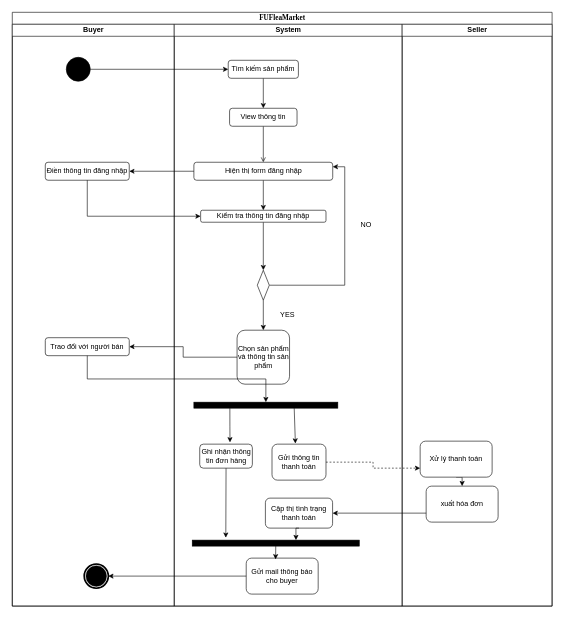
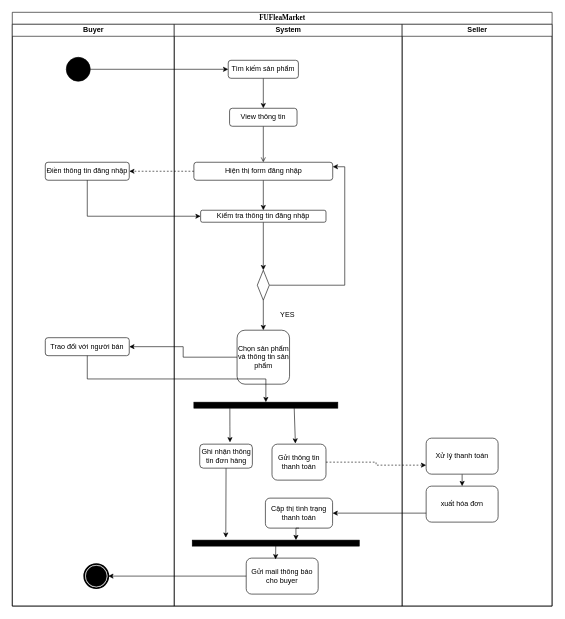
  <mxCell id="0" />
  <mxCell id="1" parent="0" />
  <mxCell id="2" value="FUFleaMarket" style="swimlane;html=1;childLayout=stackLayout;startSize=20;rounded=0;shadow=0;comic=0;labelBackgroundColor=none;strokeWidth=1;fontFamily=Verdana;fontSize=12;align=center;" parent="1" vertex="1"><mxGeometry x="20" y="20" width="900" height="990" as="geometry" /></mxCell>
  <mxCell id="3" value="Buyer" style="swimlane;html=1;startSize=20;" parent="2" vertex="1"><mxGeometry y="20" width="270" height="970" as="geometry" /></mxCell>
  <mxCell id="4" value="" style="ellipse;whiteSpace=wrap;html=1;rounded=0;shadow=0;comic=0;labelBackgroundColor=none;strokeWidth=1;fillColor=#000000;fontFamily=Verdana;fontSize=12;align=center;" parent="3" vertex="1"><mxGeometry x="90" y="55" width="40" height="40" as="geometry" /></mxCell>
  <mxCell id="5" value="Điền thông tin đăng nhập" style="rounded=1;whiteSpace=wrap;html=1;" parent="3" vertex="1"><mxGeometry x="55" y="230" width="140" height="30" as="geometry" /></mxCell>
  <mxCell id="6" value="Trao đổi với người bán" style="rounded=1;whiteSpace=wrap;html=1;" parent="3" vertex="1"><mxGeometry x="55" y="522.5" width="140" height="30" as="geometry" /></mxCell>
  <mxCell id="7" value="" style="shape=mxgraph.bpmn.shape;html=1;verticalLabelPosition=bottom;labelBackgroundColor=#ffffff;verticalAlign=top;perimeter=ellipsePerimeter;outline=end;symbol=terminate;rounded=0;shadow=0;comic=0;strokeWidth=1;fontFamily=Verdana;fontSize=12;align=center;" parent="3" vertex="1"><mxGeometry x="120" y="900" width="40" height="40" as="geometry" /></mxCell>
  <mxCell id="8" value="System" style="swimlane;html=1;startSize=20;" parent="2" vertex="1"><mxGeometry x="270" y="20" width="380" height="970" as="geometry" /></mxCell>
  <mxCell id="9" style="edgeStyle=orthogonalEdgeStyle;rounded=0;orthogonalLoop=1;jettySize=auto;html=1;exitX=1;exitY=0.5;exitDx=0;exitDy=0;entryX=1;entryY=0.25;entryDx=0;entryDy=0;" parent="8" source="11" target="18" edge="1"><mxGeometry relative="1" as="geometry"><mxPoint x="330" y="260" as="targetPoint" /></mxGeometry></mxCell>
  <mxCell id="10" style="edgeStyle=orthogonalEdgeStyle;rounded=0;orthogonalLoop=1;jettySize=auto;html=1;exitX=0.5;exitY=1;exitDx=0;exitDy=0;entryX=0.5;entryY=0;entryDx=0;entryDy=0;" parent="8" source="11" target="22" edge="1"><mxGeometry relative="1" as="geometry" /></mxCell>
  <mxCell id="11" value="" style="rhombus;whiteSpace=wrap;html=1;" parent="8" vertex="1"><mxGeometry x="138.5" y="410" width="20" height="50" as="geometry" /></mxCell>
  <mxCell id="12" value="YES" style="text;html=1;align=center;verticalAlign=middle;whiteSpace=wrap;rounded=0;" parent="8" vertex="1"><mxGeometry x="158.5" y="470" width="60" height="30" as="geometry" /></mxCell>
  <mxCell id="13" style="edgeStyle=orthogonalEdgeStyle;rounded=0;orthogonalLoop=1;jettySize=auto;html=1;exitX=0.5;exitY=1;exitDx=0;exitDy=0;entryX=0.5;entryY=0;entryDx=0;entryDy=0;" parent="8" source="14" target="16" edge="1"><mxGeometry relative="1" as="geometry" /></mxCell>
  <mxCell id="14" value="Tìm kiếm sản phẩm" style="rounded=1;whiteSpace=wrap;html=1;" parent="8" vertex="1"><mxGeometry x="90" y="60" width="117" height="30" as="geometry" /></mxCell>
  <mxCell id="15" style="edgeStyle=orthogonalEdgeStyle;rounded=0;orthogonalLoop=1;jettySize=auto;html=1;exitX=0.5;exitY=1;exitDx=0;exitDy=0;entryX=0.5;entryY=0;entryDx=0;entryDy=0;endArrow=open;" parent="8" source="16" target="18" edge="1"><mxGeometry relative="1" as="geometry" /></mxCell>
  <mxCell id="16" value="View thông tin" style="rounded=1;whiteSpace=wrap;html=1;" parent="8" vertex="1"><mxGeometry x="92.25" y="140" width="112.5" height="30" as="geometry" /></mxCell>
  <mxCell id="17" style="edgeStyle=orthogonalEdgeStyle;rounded=0;orthogonalLoop=1;jettySize=auto;html=1;exitX=0.5;exitY=1;exitDx=0;exitDy=0;entryX=0.5;entryY=0;entryDx=0;entryDy=0;" parent="8" source="18" target="20" edge="1"><mxGeometry relative="1" as="geometry" /></mxCell>
  <mxCell id="18" value="Hiện thị form đăng nhập" style="rounded=1;whiteSpace=wrap;html=1;" parent="8" vertex="1"><mxGeometry x="32.75" y="230" width="231.5" height="30" as="geometry" /></mxCell>
  <mxCell id="19" style="edgeStyle=orthogonalEdgeStyle;rounded=0;orthogonalLoop=1;jettySize=auto;html=1;exitX=0.5;exitY=1;exitDx=0;exitDy=0;entryX=0.5;entryY=0;entryDx=0;entryDy=0;" parent="8" source="20" target="11" edge="1"><mxGeometry relative="1" as="geometry" /></mxCell>
  <mxCell id="20" value="Kiểm tra thông tin đăng nhập" style="rounded=1;whiteSpace=wrap;html=1;" parent="8" vertex="1"><mxGeometry x="44" y="310" width="209" height="20" as="geometry" /></mxCell>
- <mxCell id="21" value="NO" style="text;html=1;align=center;verticalAlign=middle;whiteSpace=wrap;rounded=0;" parent="8" vertex="1"><mxGeometry x="290" y="320" width="60" height="30" as="geometry" /></mxCell>
  <mxCell id="22" value="Chọn sản phẩm và thông tin sản phẩm" style="rounded=1;whiteSpace=wrap;html=1;" parent="8" vertex="1"><mxGeometry x="104.75" y="510" width="87.5" height="90" as="geometry" /></mxCell>
  <mxCell id="23" value="" style="rounded=0;whiteSpace=wrap;html=1;fillColor=#000000;" parent="8" vertex="1"><mxGeometry x="32.75" y="630" width="240" height="10" as="geometry" /></mxCell>
  <mxCell id="24" value="Ghi nhận thông tin đơn hàng" style="rounded=1;whiteSpace=wrap;html=1;" parent="8" vertex="1"><mxGeometry x="42.5" y="700" width="87.75" height="40" as="geometry" /></mxCell>
  <mxCell id="25" style="edgeStyle=orthogonalEdgeStyle;rounded=0;orthogonalLoop=1;jettySize=auto;html=1;exitX=0.25;exitY=1;exitDx=0;exitDy=0;entryX=0.575;entryY=-0.075;entryDx=0;entryDy=0;entryPerimeter=0;" parent="8" source="23" target="24" edge="1"><mxGeometry relative="1" as="geometry" /></mxCell>
  <mxCell id="26" value="Gửi thông tin thanh toán" style="rounded=1;whiteSpace=wrap;html=1;" parent="8" vertex="1"><mxGeometry x="163" y="700" width="90" height="60" as="geometry" /></mxCell>
  <mxCell id="27" value="" style="endArrow=classic;html=1;rounded=0;exitX=0.697;exitY=1;exitDx=0;exitDy=0;exitPerimeter=0;entryX=0.433;entryY=-0.017;entryDx=0;entryDy=0;entryPerimeter=0;" parent="8" source="23" target="26" edge="1"><mxGeometry width="50" height="50" relative="1" as="geometry"><mxPoint x="110" y="640" as="sourcePoint" /><mxPoint x="160" y="590" as="targetPoint" /></mxGeometry></mxCell>
  <mxCell id="28" value="Cập thị tình trạng thanh toán" style="rounded=1;whiteSpace=wrap;html=1;" parent="8" vertex="1"><mxGeometry x="152" y="790" width="112" height="50" as="geometry" /></mxCell>
  <mxCell id="29" value="" style="rounded=0;whiteSpace=wrap;html=1;fillColor=#000000;" parent="8" vertex="1"><mxGeometry x="30" y="860" width="278.5" height="10" as="geometry" /></mxCell>
  <mxCell id="30" value="Gửi mail thông báo cho buyer" style="rounded=1;whiteSpace=wrap;html=1;" parent="8" vertex="1"><mxGeometry x="120" y="890" width="120" height="60" as="geometry" /></mxCell>
  <mxCell id="31" value="" style="endArrow=classic;html=1;rounded=0;exitX=0.5;exitY=1;exitDx=0;exitDy=0;entryX=0.201;entryY=-0.4;entryDx=0;entryDy=0;entryPerimeter=0;" parent="8" source="24" target="29" edge="1"><mxGeometry width="50" height="50" relative="1" as="geometry"><mxPoint x="90" y="640" as="sourcePoint" /><mxPoint x="140" y="590" as="targetPoint" /></mxGeometry></mxCell>
  <mxCell id="32" style="edgeStyle=orthogonalEdgeStyle;rounded=0;orthogonalLoop=1;jettySize=auto;html=1;exitX=0.5;exitY=1;exitDx=0;exitDy=0;entryX=0.621;entryY=0;entryDx=0;entryDy=0;entryPerimeter=0;" parent="8" source="28" target="29" edge="1"><mxGeometry relative="1" as="geometry" /></mxCell>
  <mxCell id="33" style="edgeStyle=orthogonalEdgeStyle;rounded=0;orthogonalLoop=1;jettySize=auto;html=1;exitX=0.5;exitY=1;exitDx=0;exitDy=0;entryX=0.408;entryY=0.033;entryDx=0;entryDy=0;entryPerimeter=0;" parent="8" source="29" target="30" edge="1"><mxGeometry relative="1" as="geometry" /></mxCell>
  <mxCell id="34" value="Seller" style="swimlane;html=1;startSize=20;" parent="2" vertex="1"><mxGeometry x="650" y="20" width="250" height="970" as="geometry" /></mxCell>
  <mxCell id="35" style="edgeStyle=orthogonalEdgeStyle;rounded=0;orthogonalLoop=1;jettySize=auto;html=1;exitX=0.5;exitY=1;exitDx=0;exitDy=0;entryX=0.5;entryY=0;entryDx=0;entryDy=0;" parent="34" source="36" target="37" edge="1"><mxGeometry relative="1" as="geometry" /></mxCell>
- <mxCell id="36" value="Xử lý thanh toán" style="rounded=1;whiteSpace=wrap;html=1;" parent="34" vertex="1"><mxGeometry x="30" y="695" width="120" height="60" as="geometry" /></mxCell>
+ <mxCell id="36" value="Xử lý thanh toán" style="rounded=1;whiteSpace=wrap;html=1;" parent="34" vertex="1"><mxGeometry x="40" y="690" width="120" height="60" as="geometry" /></mxCell>
  <mxCell id="37" value="xuất hóa đơn" style="rounded=1;whiteSpace=wrap;html=1;" parent="34" vertex="1"><mxGeometry x="40" y="770" width="120" height="60" as="geometry" /></mxCell>
  <mxCell id="38" style="edgeStyle=orthogonalEdgeStyle;rounded=0;orthogonalLoop=1;jettySize=auto;html=1;exitX=1;exitY=0.5;exitDx=0;exitDy=0;entryX=0;entryY=0.5;entryDx=0;entryDy=0;" parent="2" source="4" target="14" edge="1"><mxGeometry relative="1" as="geometry" /></mxCell>
- <mxCell id="39" style="edgeStyle=orthogonalEdgeStyle;rounded=0;orthogonalLoop=1;jettySize=auto;html=1;exitX=0;exitY=0.5;exitDx=0;exitDy=0;entryX=1;entryY=0.5;entryDx=0;entryDy=0;" parent="2" source="18" target="5" edge="1"><mxGeometry relative="1" as="geometry" /></mxCell>
+ <mxCell id="39" style="edgeStyle=orthogonalEdgeStyle;rounded=0;orthogonalLoop=1;jettySize=auto;html=1;exitX=0;exitY=0.5;exitDx=0;exitDy=0;entryX=1;entryY=0.5;entryDx=0;entryDy=0;dashed=1;" parent="2" source="18" target="5" edge="1"><mxGeometry relative="1" as="geometry" /></mxCell>
  <mxCell id="40" style="edgeStyle=orthogonalEdgeStyle;rounded=0;orthogonalLoop=1;jettySize=auto;html=1;exitX=0.5;exitY=1;exitDx=0;exitDy=0;entryX=0;entryY=0.5;entryDx=0;entryDy=0;" parent="2" source="5" target="20" edge="1"><mxGeometry relative="1" as="geometry" /></mxCell>
  <mxCell id="41" style="edgeStyle=orthogonalEdgeStyle;rounded=0;orthogonalLoop=1;jettySize=auto;html=1;exitX=0;exitY=0.5;exitDx=0;exitDy=0;entryX=1;entryY=0.5;entryDx=0;entryDy=0;" parent="2" source="22" target="6" edge="1"><mxGeometry relative="1" as="geometry" /></mxCell>
  <mxCell id="42" style="edgeStyle=orthogonalEdgeStyle;rounded=0;orthogonalLoop=1;jettySize=auto;html=1;exitX=0.5;exitY=1;exitDx=0;exitDy=0;entryX=0.5;entryY=0;entryDx=0;entryDy=0;" parent="2" source="6" target="23" edge="1"><mxGeometry relative="1" as="geometry" /></mxCell>
  <mxCell id="43" style="edgeStyle=orthogonalEdgeStyle;rounded=0;orthogonalLoop=1;jettySize=auto;html=1;exitX=1;exitY=0.5;exitDx=0;exitDy=0;entryX=0;entryY=0.75;entryDx=0;entryDy=0;dashed=1;" parent="2" source="26" target="36" edge="1"><mxGeometry relative="1" as="geometry" /></mxCell>
  <mxCell id="44" style="edgeStyle=orthogonalEdgeStyle;rounded=0;orthogonalLoop=1;jettySize=auto;html=1;exitX=0;exitY=0.75;exitDx=0;exitDy=0;entryX=1;entryY=0.5;entryDx=0;entryDy=0;" parent="2" source="37" target="28" edge="1"><mxGeometry relative="1" as="geometry" /></mxCell>
  <mxCell id="45" style="edgeStyle=orthogonalEdgeStyle;rounded=0;orthogonalLoop=1;jettySize=auto;html=1;exitX=0;exitY=0.5;exitDx=0;exitDy=0;entryX=1;entryY=0.5;entryDx=0;entryDy=0;" parent="2" source="30" target="7" edge="1"><mxGeometry relative="1" as="geometry" /></mxCell>
